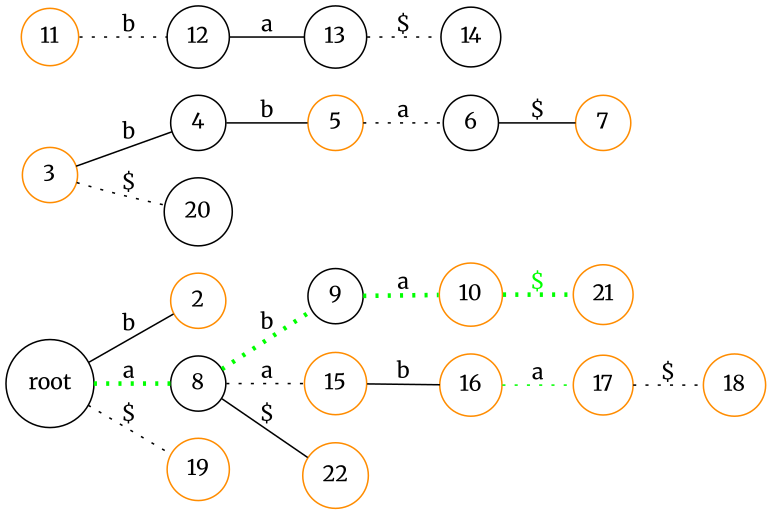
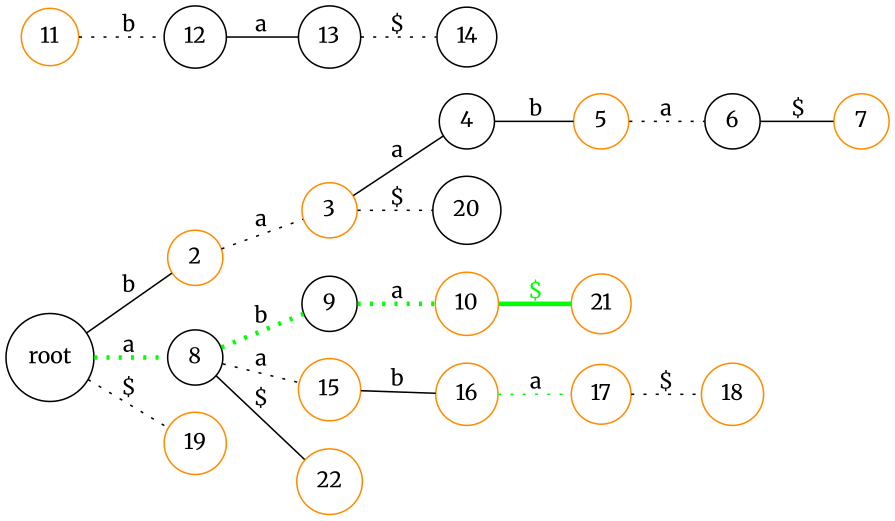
  graph {
    fontname=Merriweather
    rankdir=LR
    node [color=darkorange fontname=Merriweather shape=circle]
    edge [fontname=Merriweather style=dotted]
    n1 [color=black label=root]
    2
    8 [color=black]
    19
    3
    9 [color=black]
    15
    22
    4 [color=black]
    20 [color=black]
    5
    6 [color=black]
    7
    10
    16
    21
    12 [color=black]
    11
    13 [color=black]
    14 [color=black]
    17
    18
    n1 -- 2 [label=b style=solid]
    n1 -- 8 [color=green label=a penwidth=3.0]
    n1 -- 19 [label="$"]
+   2 -- 3 [label=a]
    8 -- 9 [color=green label=b penwidth=3.0]
    8 -- 15 [label=a]
    8 -- 22 [label="$" style=solid]
-   3 -- 4 [label=b style=solid]
+   3 -- 4 [label=a style=solid]
    3 -- 20 [label="$"]
    9 -- 10 [color=green label=a penwidth=3.0]
    15 -- 16 [label=b style=solid]
    4 -- 5 [label=b style=solid]
    5 -- 6 [label=a]
    6 -- 7 [label="$" style=solid]
-   10 -- 21 [color=green fontcolor=green label="$" penwidth=3.0]
+   10 -- 21 [color=green fontcolor=green label="$" penwidth=3.0 style=solid]
    16 -- 17 [color=green label=a]
    12 -- 13 [label=a style=solid]
    11 -- 12 [label=b]
    13 -- 14 [label="$"]
    17 -- 18 [label="$"]
  }
